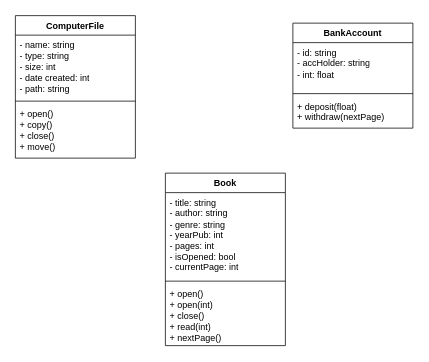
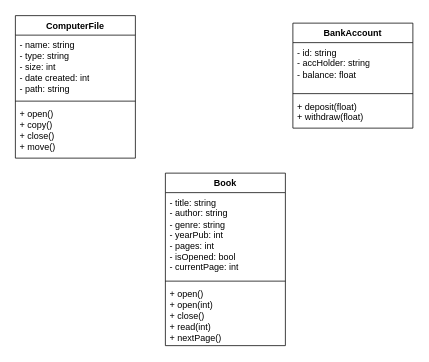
  <mxCell id="0" />
  <mxCell id="1" parent="0" />
  <mxCell id="2" value="ComputerFile" style="swimlane;fontStyle=1;align=center;verticalAlign=top;childLayout=stackLayout;horizontal=1;startSize=26;horizontalStack=0;resizeParent=1;resizeParentMax=0;resizeLast=0;collapsible=1;marginBottom=0;whiteSpace=wrap;html=1;" vertex="1" parent="1"><mxGeometry x="20" y="20" width="160" height="190" as="geometry" /></mxCell>
  <mxCell id="3" value="&lt;div&gt;- name: string&lt;/div&gt;&lt;div&gt;- type: string&lt;/div&gt;&lt;div&gt;- size: int&lt;/div&gt;&lt;div&gt;- date created: int&lt;/div&gt;&lt;div&gt;- path: string&lt;br&gt;&lt;/div&gt;" style="text;strokeColor=none;fillColor=none;align=left;verticalAlign=top;spacingLeft=4;spacingRight=4;overflow=hidden;rotatable=0;points=[[0,0.5],[1,0.5]];portConstraint=eastwest;whiteSpace=wrap;html=1;" vertex="1" parent="2"><mxGeometry y="26" width="160" height="84" as="geometry" /></mxCell>
  <mxCell id="4" value="" style="line;strokeWidth=1;fillColor=none;align=left;verticalAlign=middle;spacingTop=-1;spacingLeft=3;spacingRight=3;rotatable=0;labelPosition=right;points=[];portConstraint=eastwest;strokeColor=inherit;" vertex="1" parent="2"><mxGeometry y="110" width="160" height="8" as="geometry" /></mxCell>
  <mxCell id="5" value="&lt;div&gt;+ open()&lt;/div&gt;&lt;div&gt;+ copy()&lt;/div&gt;&lt;div&gt;+ close()&lt;/div&gt;&lt;div&gt;+ move()&lt;br&gt;&lt;/div&gt;" style="text;strokeColor=none;fillColor=none;align=left;verticalAlign=top;spacingLeft=4;spacingRight=4;overflow=hidden;rotatable=0;points=[[0,0.5],[1,0.5]];portConstraint=eastwest;whiteSpace=wrap;html=1;" vertex="1" parent="2"><mxGeometry y="118" width="160" height="72" as="geometry" /></mxCell>
  <mxCell id="6" value="BankAccount" style="swimlane;fontStyle=1;align=center;verticalAlign=top;childLayout=stackLayout;horizontal=1;startSize=26;horizontalStack=0;resizeParent=1;resizeParentMax=0;resizeLast=0;collapsible=1;marginBottom=0;whiteSpace=wrap;html=1;" vertex="1" parent="1"><mxGeometry x="390" y="30" width="160" height="140" as="geometry" /></mxCell>
- <mxCell id="7" value="&lt;div&gt;- id: string&lt;/div&gt;&lt;div&gt;- accHolder: string&lt;/div&gt;&lt;div&gt;- int: float&lt;/div&gt;" style="text;strokeColor=none;fillColor=none;align=left;verticalAlign=top;spacingLeft=4;spacingRight=4;overflow=hidden;rotatable=0;points=[[0,0.5],[1,0.5]];portConstraint=eastwest;whiteSpace=wrap;html=1;" vertex="1" parent="6"><mxGeometry y="26" width="160" height="64" as="geometry" /></mxCell>
+ <mxCell id="7" value="&lt;div&gt;- id: string&lt;/div&gt;&lt;div&gt;- accHolder: string&lt;/div&gt;&lt;div&gt;- balance: float&lt;/div&gt;" style="text;strokeColor=none;fillColor=none;align=left;verticalAlign=top;spacingLeft=4;spacingRight=4;overflow=hidden;rotatable=0;points=[[0,0.5],[1,0.5]];portConstraint=eastwest;whiteSpace=wrap;html=1;" vertex="1" parent="6"><mxGeometry y="26" width="160" height="64" as="geometry" /></mxCell>
  <mxCell id="8" value="" style="line;strokeWidth=1;fillColor=none;align=left;verticalAlign=middle;spacingTop=-1;spacingLeft=3;spacingRight=3;rotatable=0;labelPosition=right;points=[];portConstraint=eastwest;strokeColor=inherit;" vertex="1" parent="6"><mxGeometry y="90" width="160" height="8" as="geometry" /></mxCell>
- <mxCell id="9" value="&lt;div&gt;+ deposit(float)&lt;/div&gt;&lt;div&gt;+ withdraw(nextPage)&lt;br&gt;&lt;/div&gt;" style="text;strokeColor=none;fillColor=none;align=left;verticalAlign=top;spacingLeft=4;spacingRight=4;overflow=hidden;rotatable=0;points=[[0,0.5],[1,0.5]];portConstraint=eastwest;whiteSpace=wrap;html=1;" vertex="1" parent="6"><mxGeometry y="98" width="160" height="42" as="geometry" /></mxCell>
+ <mxCell id="9" value="&lt;div&gt;+ deposit(float)&lt;/div&gt;&lt;div&gt;+ withdraw(float)&lt;br&gt;&lt;/div&gt;" style="text;strokeColor=none;fillColor=none;align=left;verticalAlign=top;spacingLeft=4;spacingRight=4;overflow=hidden;rotatable=0;points=[[0,0.5],[1,0.5]];portConstraint=eastwest;whiteSpace=wrap;html=1;" vertex="1" parent="6"><mxGeometry y="98" width="160" height="42" as="geometry" /></mxCell>
  <mxCell id="10" value="Book" style="swimlane;fontStyle=1;align=center;verticalAlign=top;childLayout=stackLayout;horizontal=1;startSize=26;horizontalStack=0;resizeParent=1;resizeParentMax=0;resizeLast=0;collapsible=1;marginBottom=0;whiteSpace=wrap;html=1;" vertex="1" parent="1"><mxGeometry x="220" y="230" width="160" height="230" as="geometry" /></mxCell>
  <mxCell id="11" value="&lt;div&gt;- title: string&lt;/div&gt;&lt;div&gt;- author: string&lt;/div&gt;&lt;div&gt;- genre: string&lt;/div&gt;&lt;div&gt;- yearPub: int&lt;/div&gt;&lt;div&gt;- pages: int&lt;/div&gt;&lt;div&gt;- isOpened: bool&lt;br&gt;&lt;/div&gt;&lt;div&gt;- currentPage: int&lt;br&gt;&lt;/div&gt;" style="text;strokeColor=none;fillColor=none;align=left;verticalAlign=top;spacingLeft=4;spacingRight=4;overflow=hidden;rotatable=0;points=[[0,0.5],[1,0.5]];portConstraint=eastwest;whiteSpace=wrap;html=1;" vertex="1" parent="10"><mxGeometry y="26" width="160" height="114" as="geometry" /></mxCell>
  <mxCell id="12" value="" style="line;strokeWidth=1;fillColor=none;align=left;verticalAlign=middle;spacingTop=-1;spacingLeft=3;spacingRight=3;rotatable=0;labelPosition=right;points=[];portConstraint=eastwest;strokeColor=inherit;" vertex="1" parent="10"><mxGeometry y="140" width="160" height="8" as="geometry" /></mxCell>
  <mxCell id="13" value="&lt;div&gt;+ open()&lt;/div&gt;&lt;div&gt;+ open(int)&lt;br&gt;&lt;/div&gt;&lt;div&gt;+ close()&lt;br&gt;&lt;/div&gt;&lt;div&gt;+ read(int)&lt;/div&gt;&lt;div&gt;+ nextPage()&lt;br&gt;&lt;/div&gt;" style="text;strokeColor=none;fillColor=none;align=left;verticalAlign=top;spacingLeft=4;spacingRight=4;overflow=hidden;rotatable=0;points=[[0,0.5],[1,0.5]];portConstraint=eastwest;whiteSpace=wrap;html=1;" vertex="1" parent="10"><mxGeometry y="148" width="160" height="82" as="geometry" /></mxCell>
